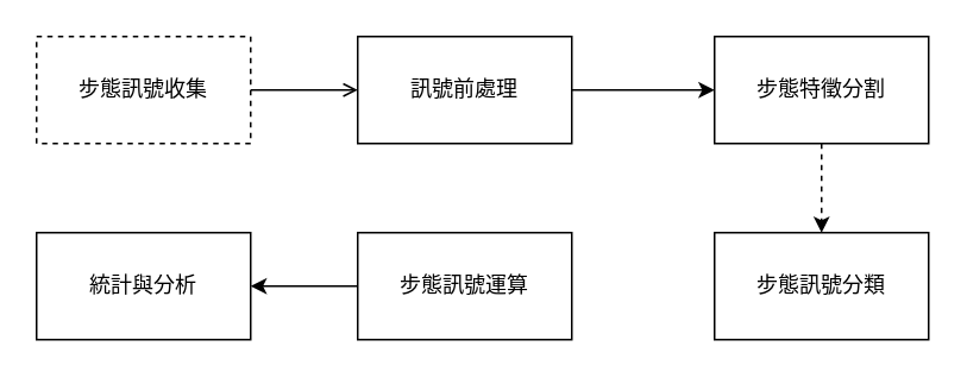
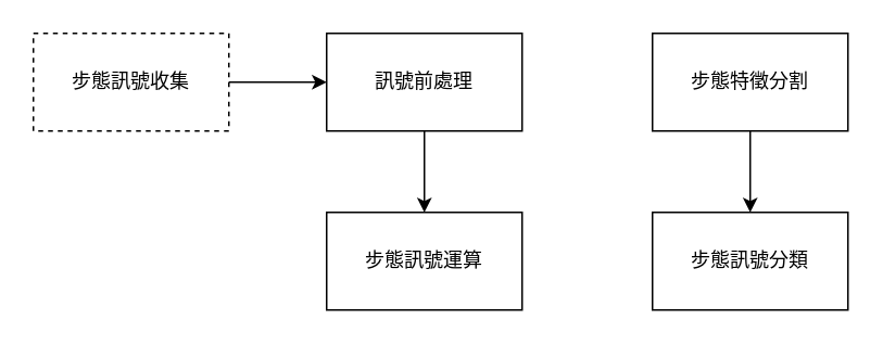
  <mxCell id="0" />
  <mxCell id="1" parent="0" />
  <mxCell id="2" value="步態訊號收集" style="rounded=0;whiteSpace=wrap;html=1;labelBackgroundColor=default;strokeColor=default;fontFamily=Helvetica;fontSize=12;fontColor=default;fillColor=default;dashed=1;" vertex="1" parent="1"><mxGeometry x="20" y="20" width="120" height="60" as="geometry" /></mxCell>
- <mxCell id="3" value="" style="endArrow=open;html=1;rounded=0;fontFamily=Helvetica;fontSize=12;fontColor=default;exitX=1;exitY=0.5;exitDx=0;exitDy=0;entryX=0;entryY=0.5;entryDx=0;entryDy=0;" edge="1" parent="1" source="2" target="5"><mxGeometry width="50" height="50" relative="1" as="geometry"><mxPoint x="80" y="110" as="sourcePoint" /><mxPoint x="80" y="160" as="targetPoint" /></mxGeometry></mxCell>
- <mxCell id="4" value="" style="edgeStyle=orthogonalEdgeStyle;rounded=0;orthogonalLoop=1;jettySize=auto;html=1;fontFamily=Helvetica;fontSize=12;fontColor=default;entryX=0;entryY=0.5;entryDx=0;entryDy=0;" edge="1" parent="1" source="5" target="6"><mxGeometry relative="1" as="geometry" /></mxCell>
+ <mxCell id="3" value="" style="endArrow=classic;html=1;rounded=0;fontFamily=Helvetica;fontSize=12;fontColor=default;exitX=1;exitY=0.5;exitDx=0;exitDy=0;entryX=0;entryY=0.5;entryDx=0;entryDy=0;" edge="1" parent="1" source="2" target="5"><mxGeometry width="50" height="50" relative="1" as="geometry"><mxPoint x="80" y="110" as="sourcePoint" /><mxPoint x="80" y="160" as="targetPoint" /></mxGeometry></mxCell>
+ <mxCell id="4" value="" style="edgeStyle=orthogonalEdgeStyle;rounded=0;orthogonalLoop=1;jettySize=auto;html=1;fontFamily=Helvetica;fontSize=12;fontColor=default;" edge="1" parent="1" source="5" target="9"><mxGeometry relative="1" as="geometry" /></mxCell>
  <mxCell id="5" value="訊號前處理" style="rounded=0;whiteSpace=wrap;html=1;labelBackgroundColor=default;strokeColor=default;fontFamily=Helvetica;fontSize=12;fontColor=default;fillColor=default;" vertex="1" parent="1"><mxGeometry x="200" y="20" width="120" height="60" as="geometry" /></mxCell>
  <mxCell id="6" value="步態特徵分割" style="rounded=0;whiteSpace=wrap;html=1;labelBackgroundColor=default;strokeColor=default;fontFamily=Helvetica;fontSize=12;fontColor=default;fillColor=default;" vertex="1" parent="1"><mxGeometry x="400" y="20" width="120" height="60" as="geometry" /></mxCell>
- <mxCell id="7" value="" style="endArrow=classic;html=1;rounded=0;fontFamily=Helvetica;fontSize=12;fontColor=default;exitX=0.5;exitY=1;exitDx=0;exitDy=0;entryX=0.5;entryY=0;entryDx=0;entryDy=0;dashed=1;" edge="1" parent="1" source="6" target="8"><mxGeometry width="50" height="50" relative="1" as="geometry"><mxPoint x="80" y="310" as="sourcePoint" /><mxPoint x="80" y="360" as="targetPoint" /></mxGeometry></mxCell>
+ <mxCell id="7" value="" style="endArrow=classic;html=1;rounded=0;fontFamily=Helvetica;fontSize=12;fontColor=default;exitX=0.5;exitY=1;exitDx=0;exitDy=0;entryX=0.5;entryY=0;entryDx=0;entryDy=0;" edge="1" parent="1" source="6" target="8"><mxGeometry width="50" height="50" relative="1" as="geometry"><mxPoint x="80" y="310" as="sourcePoint" /><mxPoint x="80" y="360" as="targetPoint" /></mxGeometry></mxCell>
  <mxCell id="8" value="步態訊號分類" style="rounded=0;whiteSpace=wrap;html=1;labelBackgroundColor=default;strokeColor=default;fontFamily=Helvetica;fontSize=12;fontColor=default;fillColor=default;" vertex="1" parent="1"><mxGeometry x="400" y="130" width="120" height="60" as="geometry" /></mxCell>
  <mxCell id="9" value="步態訊號運算" style="rounded=0;whiteSpace=wrap;html=1;labelBackgroundColor=default;strokeColor=default;fontFamily=Helvetica;fontSize=12;fontColor=default;fillColor=default;" vertex="1" parent="1"><mxGeometry x="200" y="130" width="120" height="60" as="geometry" /></mxCell>
- <mxCell id="10" value="統計與分析" style="rounded=0;whiteSpace=wrap;html=1;labelBackgroundColor=default;strokeColor=default;fontFamily=Helvetica;fontSize=12;fontColor=default;fillColor=default;" vertex="1" parent="1"><mxGeometry x="20" y="130" width="120" height="60" as="geometry" /></mxCell>
- <mxCell id="11" style="edgeStyle=orthogonalEdgeStyle;rounded=0;orthogonalLoop=1;jettySize=auto;html=1;exitX=0;exitY=0.5;exitDx=0;exitDy=0;fontFamily=Helvetica;fontSize=12;fontColor=default;entryX=1;entryY=0.5;entryDx=0;entryDy=0;" edge="1" parent="1" source="9" target="10"><mxGeometry relative="1" as="geometry" /></mxCell>
